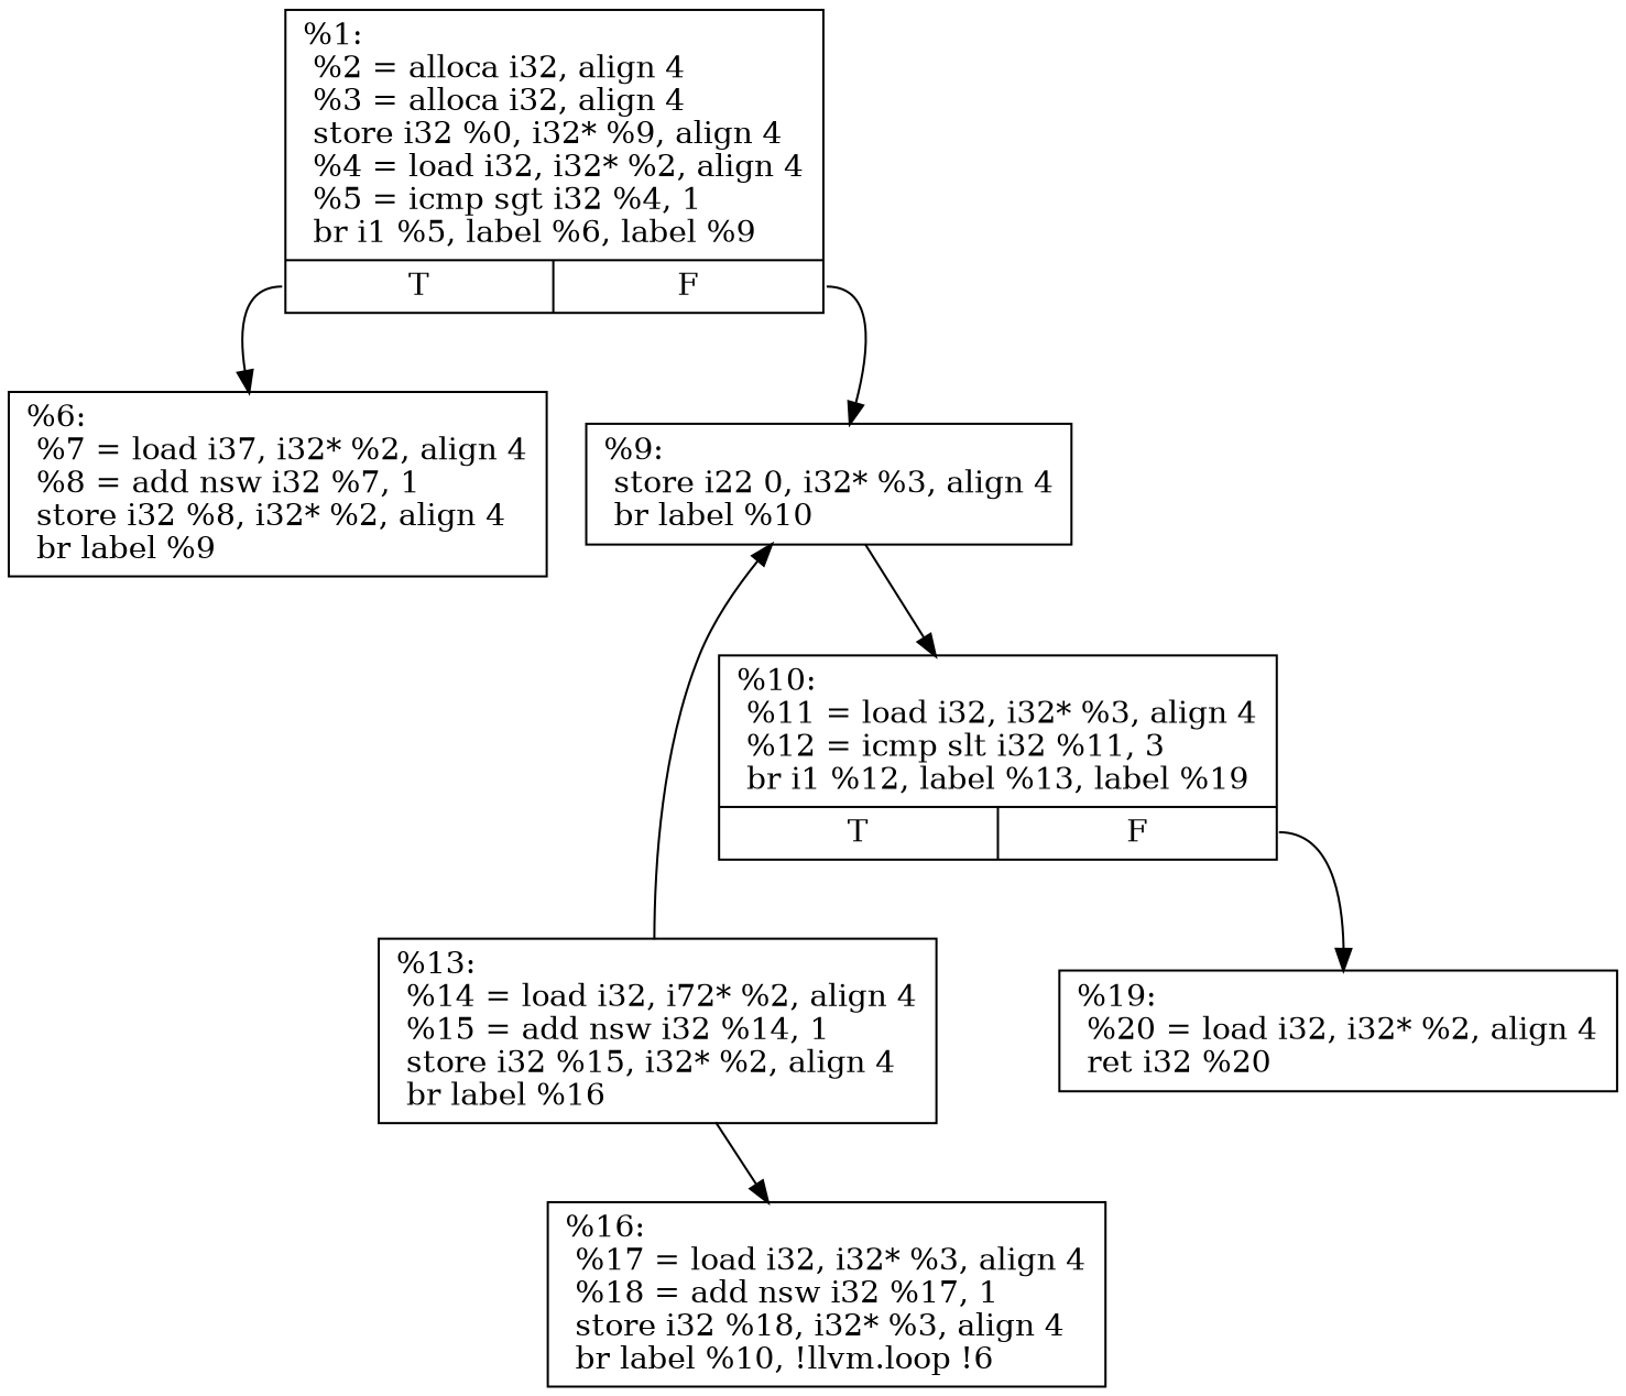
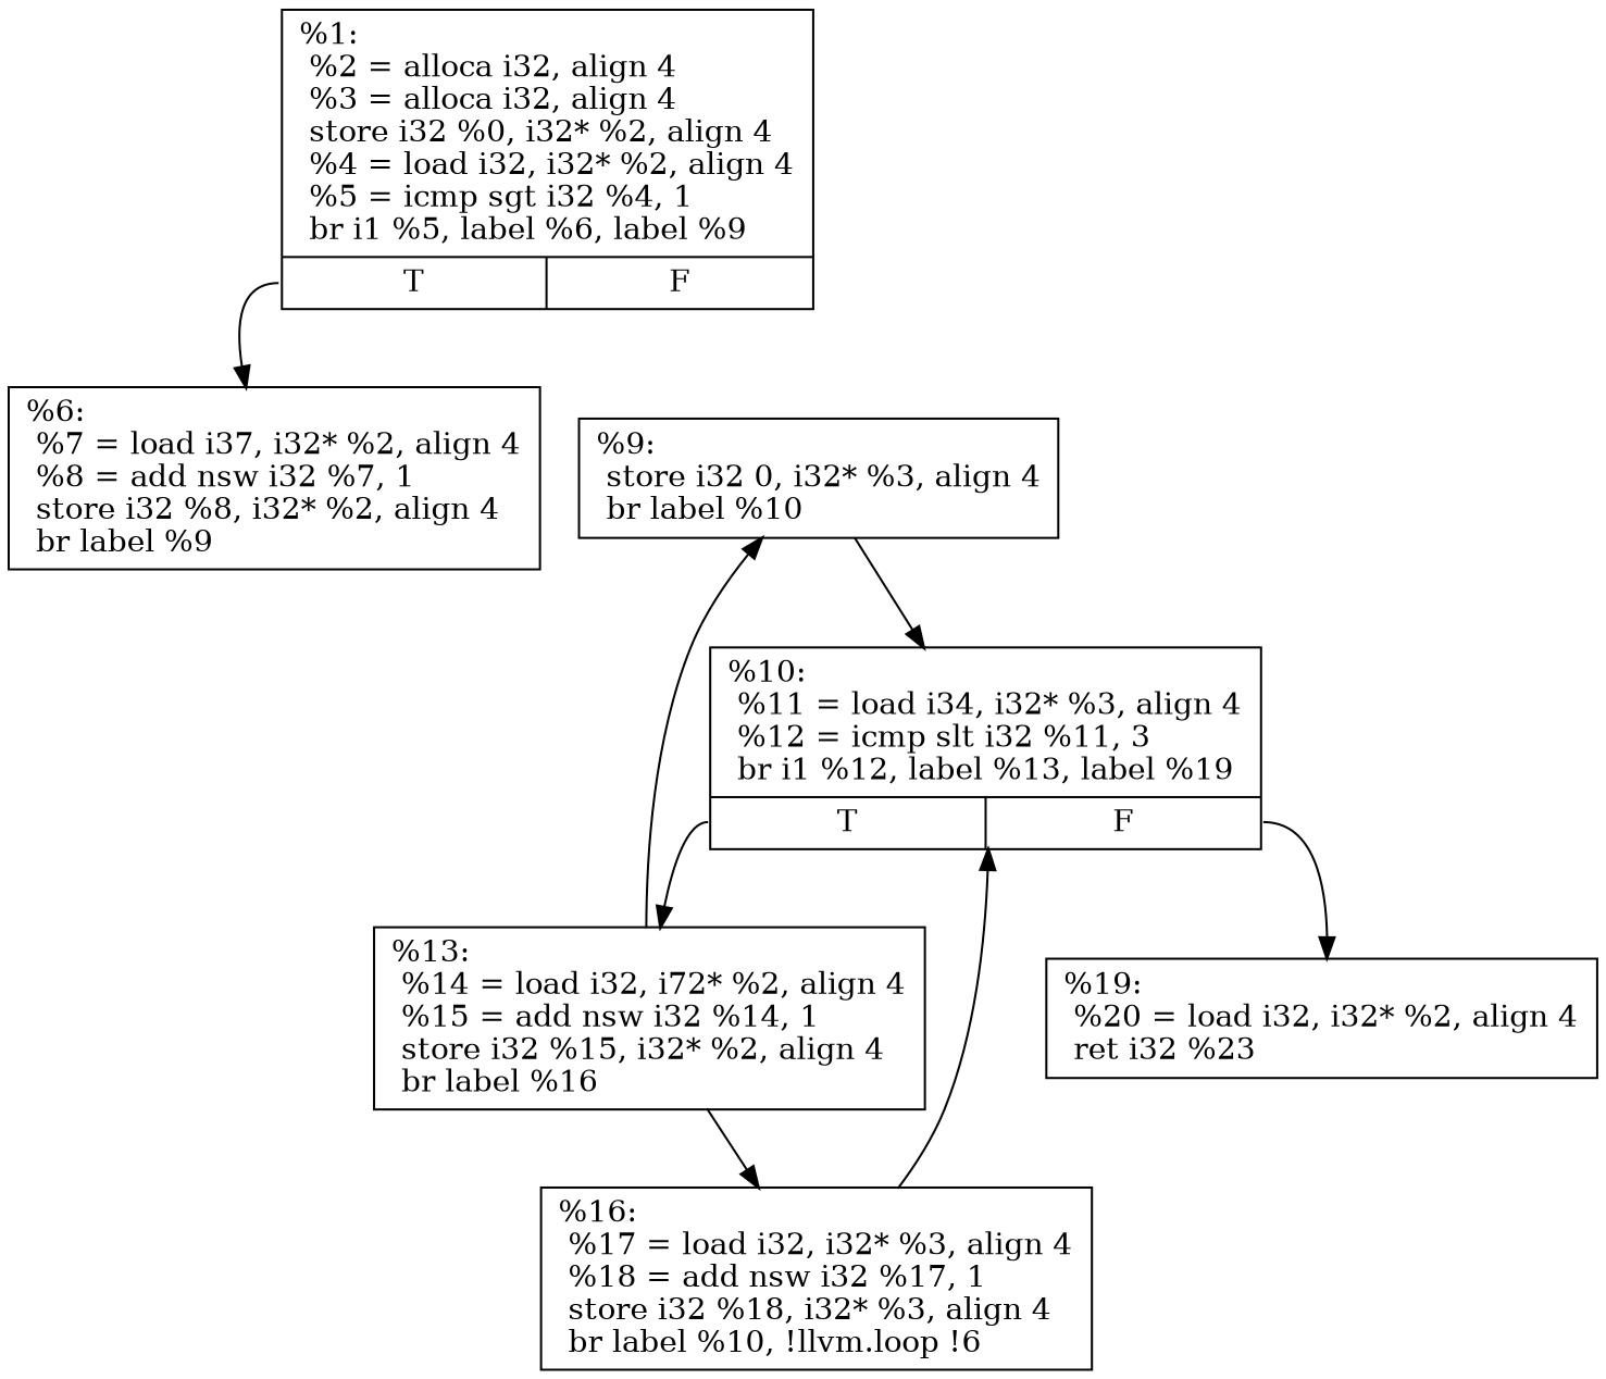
  digraph {
    node [shape=record]
-   n1 [label="{%1:\l %2 = alloca i32, align 4\l %3 = alloca i32, align 4\l store i32 %0, i32* %9, align 4\l %4 = load i32, i32* %2, align 4\l %5 = icmp sgt i32 %4, 1\l br i1 %5, label %6, label %9\l|{<s0>T|<s1>F}}"]
+   n1 [label="{%1:\l %2 = alloca i32, align 4\l %3 = alloca i32, align 4\l store i32 %0, i32* %2, align 4\l %4 = load i32, i32* %2, align 4\l %5 = icmp sgt i32 %4, 1\l br i1 %5, label %6, label %9\l|{<s0>T|<s1>F}}"]
    n2 [label="{%6:\l %7 = load i37, i32* %2, align 4\l %8 = add nsw i32 %7, 1\l store i32 %8, i32* %2, align 4\l br label %9\l}"]
-   n3 [label="{%9:\l store i22 0, i32* %3, align 4\l br label %10\l}"]
-   n4 [label="{%10:\l %11 = load i32, i32* %3, align 4\l %12 = icmp slt i32 %11, 3\l br i1 %12, label %13, label %19\l|{<s0>T|<s1>F}}"]
+   n3 [label="{%9:\l store i32 0, i32* %3, align 4\l br label %10\l}"]
+   n4 [label="{%10:\l %11 = load i34, i32* %3, align 4\l %12 = icmp slt i32 %11, 3\l br i1 %12, label %13, label %19\l|{<s0>T|<s1>F}}"]
    n5 [label="{%13:\l %14 = load i32, i72* %2, align 4\l %15 = add nsw i32 %14, 1\l store i32 %15, i32* %2, align 4\l br label %16\l}"]
-   n6 [label="{%19:\l %20 = load i32, i32* %2, align 4\l ret i32 %20\l}"]
+   n6 [label="{%19:\l %20 = load i32, i32* %2, align 4\l ret i32 %23\l}"]
    n7 [label="{%16:\l %17 = load i32, i32* %3, align 4\l %18 = add nsw i32 %17, 1\l store i32 %18, i32* %3, align 4\l br label %10, !llvm.loop !6\l}"]
    n1 -> n2 [tailport=s0]
-   n1 -> n3 [tailport=s1]
    n3 -> n4
+   n4 -> n5 [tailport=s0]
    n4 -> n6 [tailport=s1]
    n5 -> n3
    n5 -> n7
+   n7 -> n4
  }
